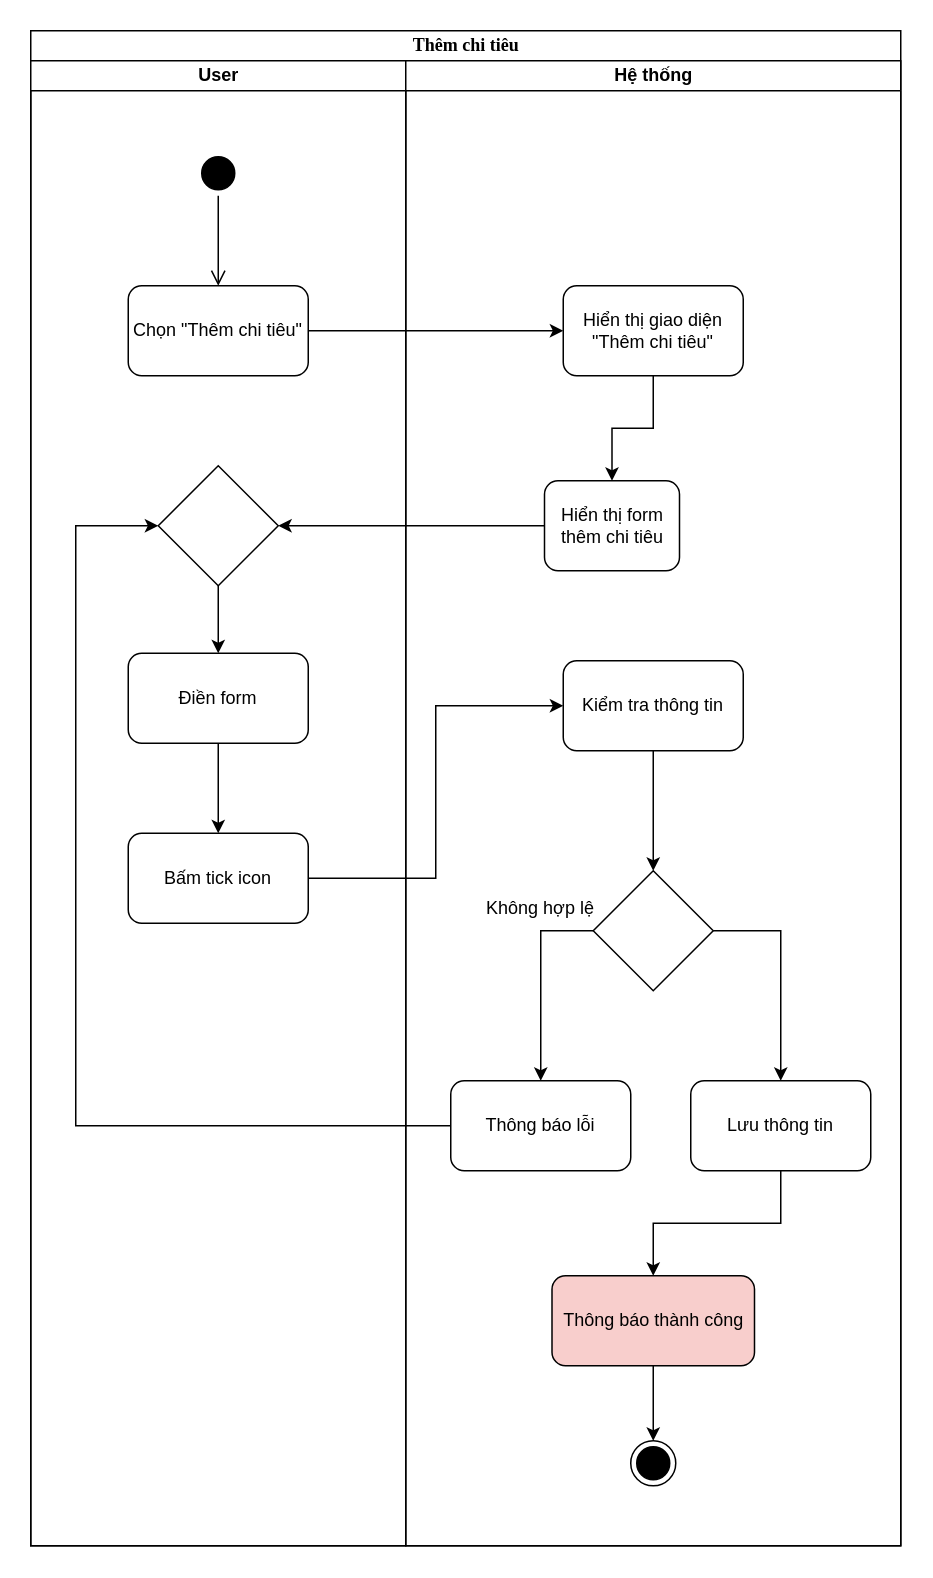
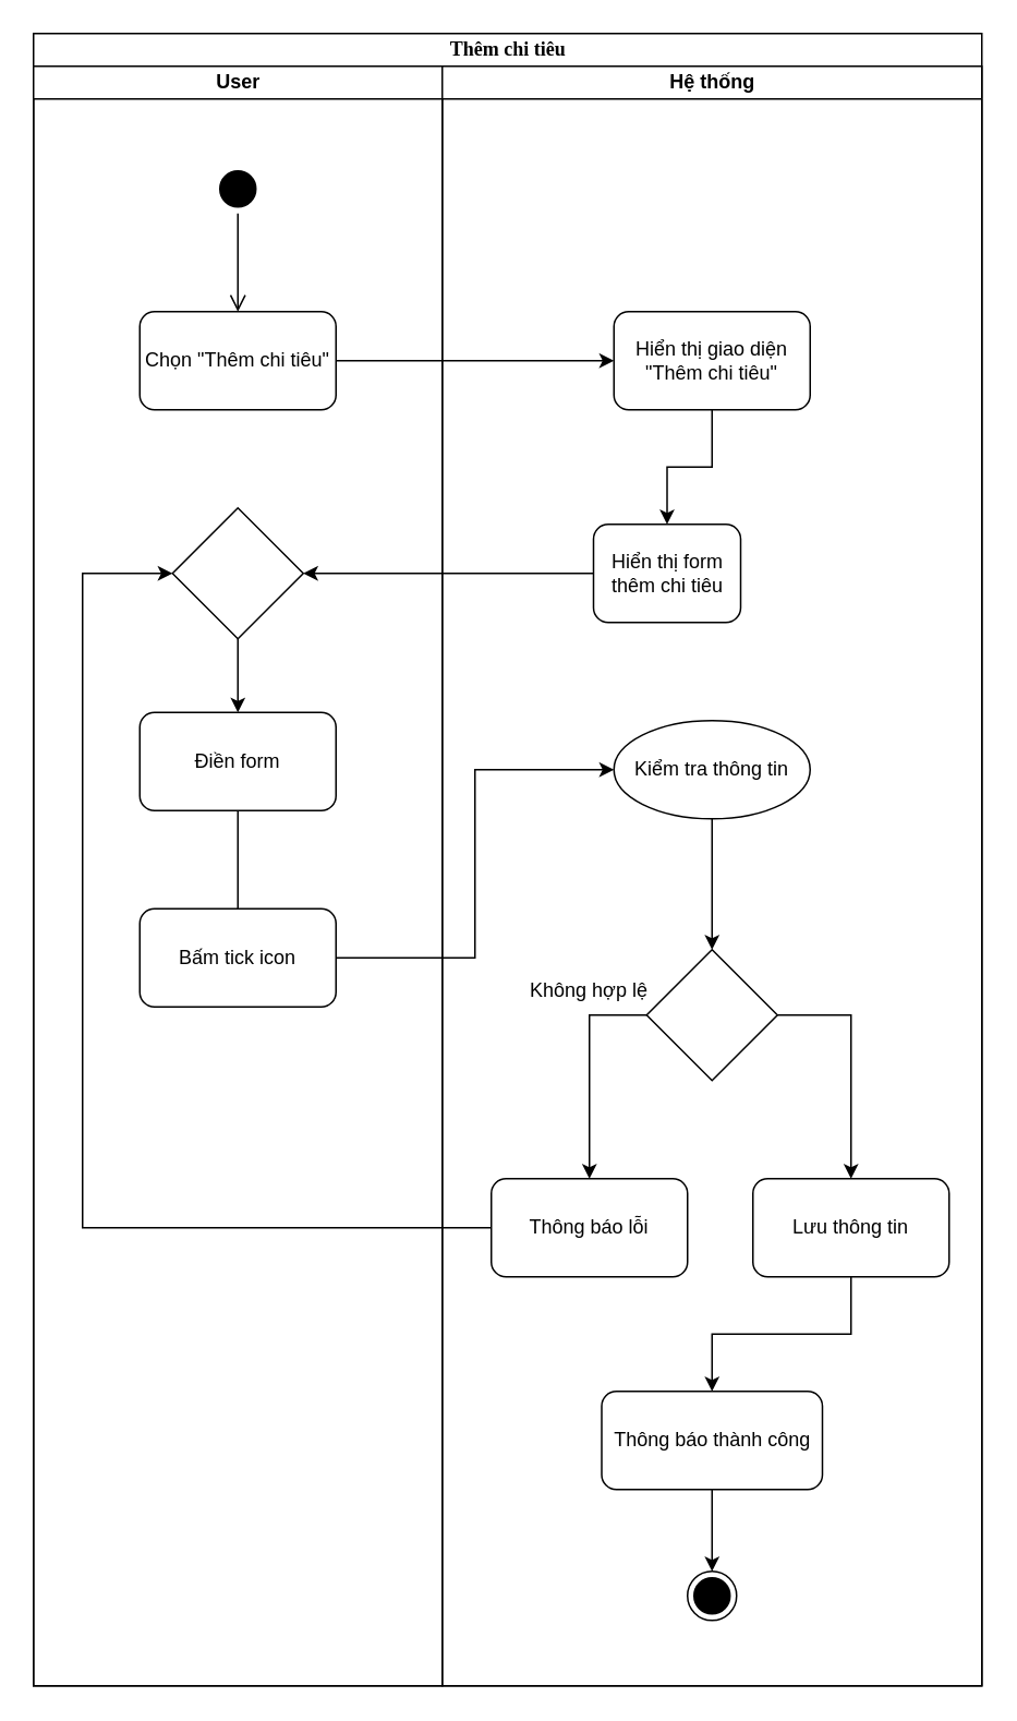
  <mxCell id="0" />
  <mxCell id="1" parent="0" />
  <mxCell id="2" value="Thêm chi tiêu" style="swimlane;html=1;childLayout=stackLayout;startSize=20;rounded=0;shadow=0;comic=0;labelBackgroundColor=none;strokeWidth=1;fontFamily=Verdana;fontSize=12;align=center;" parent="1" vertex="1"><mxGeometry x="20" y="20" width="580" height="1010" as="geometry" /></mxCell>
  <mxCell id="3" value="User" style="swimlane;html=1;startSize=20;" parent="2" vertex="1"><mxGeometry y="20" width="250" height="990" as="geometry" /></mxCell>
  <mxCell id="4" value="" style="ellipse;html=1;shape=startState;fillColor=#000000;strokeColor=#000000;" vertex="1" parent="3"><mxGeometry x="110" y="60" width="30" height="30" as="geometry" /></mxCell>
  <mxCell id="5" value="" style="edgeStyle=orthogonalEdgeStyle;html=1;verticalAlign=bottom;endArrow=open;endSize=8;strokeColor=#000000;rounded=0;entryX=0.5;entryY=0;entryDx=0;entryDy=0;" edge="1" source="4" parent="3" target="6"><mxGeometry relative="1" as="geometry"><mxPoint x="125" y="150" as="targetPoint" /></mxGeometry></mxCell>
  <mxCell id="6" value="Chọn &quot;Thêm chi tiêu&quot;" style="rounded=1;whiteSpace=wrap;html=1;strokeColor=#000000;fillColor=#FFFFFF;" vertex="1" parent="3"><mxGeometry x="65" y="150" width="120" height="60" as="geometry" /></mxCell>
- <mxCell id="7" style="edgeStyle=orthogonalEdgeStyle;rounded=0;orthogonalLoop=1;jettySize=auto;html=1;entryX=0.5;entryY=0;entryDx=0;entryDy=0;strokeColor=#000000;" edge="1" parent="3" source="8" target="9"><mxGeometry relative="1" as="geometry" /></mxCell>
+ <mxCell id="7" style="edgeStyle=orthogonalEdgeStyle;rounded=0;orthogonalLoop=1;jettySize=auto;html=1;entryX=0.5;entryY=0;entryDx=0;entryDy=0;strokeColor=#000000;endArrow=none;" edge="1" parent="3" source="8" target="9"><mxGeometry relative="1" as="geometry" /></mxCell>
  <mxCell id="8" value="Điền form" style="rounded=1;whiteSpace=wrap;html=1;strokeColor=#000000;fillColor=#FFFFFF;" vertex="1" parent="3"><mxGeometry x="65" y="395" width="120" height="60" as="geometry" /></mxCell>
  <mxCell id="9" value="Bấm tick icon" style="rounded=1;whiteSpace=wrap;html=1;strokeColor=#000000;fillColor=#FFFFFF;" vertex="1" parent="3"><mxGeometry x="65" y="515" width="120" height="60" as="geometry" /></mxCell>
  <mxCell id="10" style="edgeStyle=orthogonalEdgeStyle;rounded=0;orthogonalLoop=1;jettySize=auto;html=1;entryX=0.5;entryY=0;entryDx=0;entryDy=0;strokeColor=#000000;" edge="1" parent="3" source="11" target="8"><mxGeometry relative="1" as="geometry" /></mxCell>
  <mxCell id="11" value="" style="rhombus;whiteSpace=wrap;html=1;strokeColor=#000000;fillColor=#FFFFFF;" vertex="1" parent="3"><mxGeometry x="85" y="270" width="80" height="80" as="geometry" /></mxCell>
  <mxCell id="12" value="Hệ thống" style="swimlane;html=1;startSize=20;" parent="2" vertex="1"><mxGeometry x="250" y="20" width="330" height="990" as="geometry" /></mxCell>
  <mxCell id="13" style="edgeStyle=orthogonalEdgeStyle;rounded=0;orthogonalLoop=1;jettySize=auto;html=1;entryX=0.5;entryY=0;entryDx=0;entryDy=0;strokeColor=#000000;" edge="1" parent="12" source="14" target="15"><mxGeometry relative="1" as="geometry" /></mxCell>
  <mxCell id="14" value="Hiển thị giao diện &quot;Thêm chi tiêu&quot;" style="rounded=1;whiteSpace=wrap;html=1;strokeColor=#000000;fillColor=#FFFFFF;" vertex="1" parent="12"><mxGeometry x="105" y="150" width="120" height="60" as="geometry" /></mxCell>
  <mxCell id="15" value="Hiển thị form thêm chi tiêu" style="rounded=1;whiteSpace=wrap;html=1;strokeColor=#000000;fillColor=#FFFFFF;" vertex="1" parent="12"><mxGeometry x="92.5" y="280" width="90" height="60" as="geometry" /></mxCell>
  <mxCell id="16" style="edgeStyle=orthogonalEdgeStyle;rounded=0;orthogonalLoop=1;jettySize=auto;html=1;entryX=0.5;entryY=0;entryDx=0;entryDy=0;strokeColor=#000000;" edge="1" parent="12" source="17" target="20"><mxGeometry relative="1" as="geometry" /></mxCell>
- <mxCell id="17" value="Kiểm tra thông tin" style="rounded=1;whiteSpace=wrap;html=1;strokeColor=#000000;fillColor=#FFFFFF;" vertex="1" parent="12"><mxGeometry x="105" y="400" width="120" height="60" as="geometry" /></mxCell>
+ <mxCell id="17" value="Kiểm tra thông tin" style="ellipse;whiteSpace=wrap;html=1;strokeColor=#000000;fillColor=#FFFFFF;" vertex="1" parent="12"><mxGeometry x="105" y="400" width="120" height="60" as="geometry" /></mxCell>
  <mxCell id="18" style="edgeStyle=orthogonalEdgeStyle;rounded=0;orthogonalLoop=1;jettySize=auto;html=1;entryX=0.5;entryY=0;entryDx=0;entryDy=0;strokeColor=#000000;" edge="1" parent="12" source="20" target="21"><mxGeometry relative="1" as="geometry"><Array as="points"><mxPoint x="90" y="580" /></Array></mxGeometry></mxCell>
  <mxCell id="19" style="edgeStyle=orthogonalEdgeStyle;rounded=0;orthogonalLoop=1;jettySize=auto;html=1;entryX=0.5;entryY=0;entryDx=0;entryDy=0;strokeColor=#000000;" edge="1" parent="12" source="20" target="24"><mxGeometry relative="1" as="geometry"><Array as="points"><mxPoint x="250" y="580" /></Array></mxGeometry></mxCell>
  <mxCell id="20" value="" style="rhombus;whiteSpace=wrap;html=1;strokeColor=#000000;fillColor=#FFFFFF;" vertex="1" parent="12"><mxGeometry x="125" y="540" width="80" height="80" as="geometry" /></mxCell>
  <mxCell id="21" value="Thông báo lỗi" style="rounded=1;whiteSpace=wrap;html=1;strokeColor=#000000;fillColor=#FFFFFF;" vertex="1" parent="12"><mxGeometry x="30" y="680" width="120" height="60" as="geometry" /></mxCell>
  <mxCell id="22" value="Không hợp lệ" style="text;html=1;strokeColor=none;fillColor=none;align=center;verticalAlign=middle;whiteSpace=wrap;rounded=0;" vertex="1" parent="12"><mxGeometry x="50" y="550" width="80" height="30" as="geometry" /></mxCell>
  <mxCell id="23" style="edgeStyle=orthogonalEdgeStyle;rounded=0;orthogonalLoop=1;jettySize=auto;html=1;strokeColor=#000000;" edge="1" parent="12" source="24" target="26"><mxGeometry relative="1" as="geometry" /></mxCell>
  <mxCell id="24" value="Lưu thông tin" style="rounded=1;whiteSpace=wrap;html=1;strokeColor=#000000;fillColor=#FFFFFF;" vertex="1" parent="12"><mxGeometry x="190" y="680" width="120" height="60" as="geometry" /></mxCell>
  <mxCell id="25" style="edgeStyle=orthogonalEdgeStyle;rounded=0;orthogonalLoop=1;jettySize=auto;html=1;entryX=0.5;entryY=0;entryDx=0;entryDy=0;strokeColor=#000000;" edge="1" parent="12" source="26" target="27"><mxGeometry relative="1" as="geometry" /></mxCell>
- <mxCell id="26" value="Thông báo thành công" style="rounded=1;whiteSpace=wrap;html=1;strokeColor=#000000;fillColor=#f8cecc;" vertex="1" parent="12"><mxGeometry x="97.5" y="810" width="135" height="60" as="geometry" /></mxCell>
+ <mxCell id="26" value="Thông báo thành công" style="rounded=1;whiteSpace=wrap;html=1;strokeColor=#000000;fillColor=#FFFFFF;" vertex="1" parent="12"><mxGeometry x="97.5" y="810" width="135" height="60" as="geometry" /></mxCell>
  <mxCell id="27" value="" style="ellipse;html=1;shape=endState;fillColor=#000000;strokeColor=#000000;" vertex="1" parent="12"><mxGeometry x="150" y="920" width="30" height="30" as="geometry" /></mxCell>
  <mxCell id="28" style="edgeStyle=orthogonalEdgeStyle;rounded=0;orthogonalLoop=1;jettySize=auto;html=1;entryX=0;entryY=0.5;entryDx=0;entryDy=0;strokeColor=#000000;" edge="1" parent="2" source="6" target="14"><mxGeometry relative="1" as="geometry" /></mxCell>
  <mxCell id="29" style="edgeStyle=orthogonalEdgeStyle;rounded=0;orthogonalLoop=1;jettySize=auto;html=1;entryX=1;entryY=0.5;entryDx=0;entryDy=0;strokeColor=#000000;" edge="1" parent="2" source="15" target="11"><mxGeometry relative="1" as="geometry" /></mxCell>
  <mxCell id="30" style="edgeStyle=orthogonalEdgeStyle;rounded=0;orthogonalLoop=1;jettySize=auto;html=1;entryX=0;entryY=0.5;entryDx=0;entryDy=0;strokeColor=#000000;" edge="1" parent="2" source="9" target="17"><mxGeometry relative="1" as="geometry" /></mxCell>
  <mxCell id="31" style="edgeStyle=orthogonalEdgeStyle;rounded=0;orthogonalLoop=1;jettySize=auto;html=1;strokeColor=#000000;entryX=0;entryY=0.5;entryDx=0;entryDy=0;" edge="1" parent="2" source="21" target="11"><mxGeometry relative="1" as="geometry"><mxPoint x="20" y="480" as="targetPoint" /><Array as="points"><mxPoint x="30" y="730" /><mxPoint x="30" y="330" /></Array></mxGeometry></mxCell>
